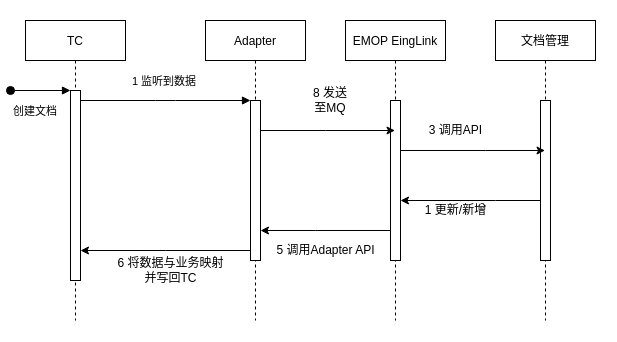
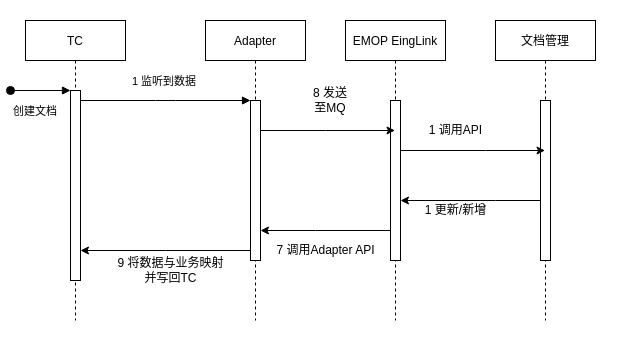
  <mxCell id="0" />
  <mxCell id="1" parent="0" />
  <mxCell id="2" value="TC" style="shape=umlLifeline;perimeter=lifelinePerimeter;container=1;collapsible=0;recursiveResize=0;rounded=0;shadow=0;strokeWidth=1;" parent="1" vertex="1"><mxGeometry x="20" y="20" width="100" height="300" as="geometry" /></mxCell>
  <mxCell id="3" value="" style="points=[];perimeter=orthogonalPerimeter;rounded=0;shadow=0;strokeWidth=1;" parent="2" vertex="1"><mxGeometry x="45" y="70" width="10" height="190" as="geometry" /></mxCell>
  <mxCell id="4" value="创建文档" style="verticalAlign=bottom;startArrow=oval;endArrow=block;startSize=8;shadow=0;strokeWidth=1;" parent="2" target="3" edge="1"><mxGeometry x="-0.167" y="-30" relative="1" as="geometry"><mxPoint x="-15" y="70" as="sourcePoint" /><mxPoint as="offset" /></mxGeometry></mxCell>
  <mxCell id="5" value="Adapter" style="shape=umlLifeline;perimeter=lifelinePerimeter;container=1;collapsible=0;recursiveResize=0;rounded=0;shadow=0;strokeWidth=1;" parent="1" vertex="1"><mxGeometry x="200" y="20" width="100" height="300" as="geometry" /></mxCell>
  <mxCell id="6" value="" style="points=[];perimeter=orthogonalPerimeter;rounded=0;shadow=0;strokeWidth=1;" parent="5" vertex="1"><mxGeometry x="45" y="80" width="10" height="160" as="geometry" /></mxCell>
  <mxCell id="7" value="1 监听到数据" style="verticalAlign=bottom;endArrow=block;entryX=0;entryY=0;shadow=0;strokeWidth=1;" parent="1" source="3" target="6" edge="1"><mxGeometry x="-0.003" y="10" relative="1" as="geometry"><mxPoint x="175" y="100" as="sourcePoint" /><Array as="points"><mxPoint x="160" y="100" /></Array><mxPoint x="-1" as="offset" /></mxGeometry></mxCell>
  <mxCell id="8" value="EMOP EingLink" style="shape=umlLifeline;perimeter=lifelinePerimeter;container=1;collapsible=0;recursiveResize=0;rounded=0;shadow=0;strokeWidth=1;" parent="1" vertex="1"><mxGeometry x="340" y="20" width="100" height="300" as="geometry" /></mxCell>
  <mxCell id="9" value="" style="points=[];perimeter=orthogonalPerimeter;rounded=0;shadow=0;strokeWidth=1;" parent="8" vertex="1"><mxGeometry x="45" y="80" width="10" height="160" as="geometry" /></mxCell>
  <mxCell id="10" value="文档管理" style="shape=umlLifeline;perimeter=lifelinePerimeter;container=1;collapsible=0;recursiveResize=0;rounded=0;shadow=0;strokeWidth=1;" parent="1" vertex="1"><mxGeometry x="490" y="20" width="100" height="300" as="geometry" /></mxCell>
  <mxCell id="11" value="" style="points=[];perimeter=orthogonalPerimeter;rounded=0;shadow=0;strokeWidth=1;" parent="10" vertex="1"><mxGeometry x="45" y="80" width="10" height="160" as="geometry" /></mxCell>
  <mxCell id="12" style="edgeStyle=orthogonalEdgeStyle;rounded=0;orthogonalLoop=1;jettySize=auto;html=1;" parent="1" source="6" target="8" edge="1"><mxGeometry relative="1" as="geometry"><Array as="points"><mxPoint x="320" y="130" /><mxPoint x="320" y="130" /></Array></mxGeometry></mxCell>
  <mxCell id="13" style="edgeStyle=orthogonalEdgeStyle;rounded=0;orthogonalLoop=1;jettySize=auto;html=1;" parent="1" source="9" target="10" edge="1"><mxGeometry relative="1" as="geometry"><Array as="points"><mxPoint x="480" y="150" /><mxPoint x="480" y="150" /></Array></mxGeometry></mxCell>
  <mxCell id="14" style="edgeStyle=orthogonalEdgeStyle;rounded=0;orthogonalLoop=1;jettySize=auto;html=1;" parent="1" source="11" target="9" edge="1"><mxGeometry relative="1" as="geometry"><Array as="points"><mxPoint x="490" y="200" /><mxPoint x="490" y="200" /></Array></mxGeometry></mxCell>
  <mxCell id="15" style="edgeStyle=orthogonalEdgeStyle;rounded=0;orthogonalLoop=1;jettySize=auto;html=1;" parent="1" source="9" target="6" edge="1"><mxGeometry relative="1" as="geometry"><Array as="points"><mxPoint x="310" y="230" /><mxPoint x="310" y="230" /></Array></mxGeometry></mxCell>
  <mxCell id="16" style="edgeStyle=orthogonalEdgeStyle;rounded=0;orthogonalLoop=1;jettySize=auto;html=1;" parent="1" source="6" target="3" edge="1"><mxGeometry relative="1" as="geometry"><Array as="points"><mxPoint x="160" y="250" /><mxPoint x="160" y="250" /></Array></mxGeometry></mxCell>
  <mxCell id="17" value="8 发送至MQ" style="text;html=1;strokeColor=none;fillColor=none;align=center;verticalAlign=middle;whiteSpace=wrap;rounded=0;" parent="1" vertex="1"><mxGeometry x="305" y="90" width="40" height="20" as="geometry" /></mxCell>
- <mxCell id="18" value="3 调用API" style="text;html=1;align=center;verticalAlign=middle;resizable=0;points=[];autosize=1;strokeColor=none;" parent="1" vertex="1"><mxGeometry x="415" y="120" width="70" height="20" as="geometry" /></mxCell>
+ <mxCell id="18" value="1 调用API" style="text;html=1;align=center;verticalAlign=middle;resizable=0;points=[];autosize=1;strokeColor=none;" parent="1" vertex="1"><mxGeometry x="415" y="120" width="70" height="20" as="geometry" /></mxCell>
  <mxCell id="19" value="1 更新/新增" style="text;html=1;align=center;verticalAlign=middle;resizable=0;points=[];autosize=1;strokeColor=none;" parent="1" vertex="1"><mxGeometry x="410" y="200" width="80" height="20" as="geometry" /></mxCell>
- <mxCell id="20" value="5 调用Adapter API" style="text;html=1;align=center;verticalAlign=middle;resizable=0;points=[];autosize=1;strokeColor=none;" parent="1" vertex="1"><mxGeometry x="265" y="240" width="110" height="20" as="geometry" /></mxCell>
- <mxCell id="21" value="6 将数据与业务映射&lt;br&gt;并写回TC" style="text;html=1;align=center;verticalAlign=middle;resizable=0;points=[];autosize=1;strokeColor=none;" parent="1" vertex="1"><mxGeometry x="105" y="255" width="120" height="30" as="geometry" /></mxCell>
+ <mxCell id="20" value="7 调用Adapter API" style="text;html=1;align=center;verticalAlign=middle;resizable=0;points=[];autosize=1;strokeColor=none;" parent="1" vertex="1"><mxGeometry x="265" y="240" width="110" height="20" as="geometry" /></mxCell>
+ <mxCell id="21" value="9 将数据与业务映射&lt;br&gt;并写回TC" style="text;html=1;align=center;verticalAlign=middle;resizable=0;points=[];autosize=1;strokeColor=none;" parent="1" vertex="1"><mxGeometry x="105" y="255" width="120" height="30" as="geometry" /></mxCell>
